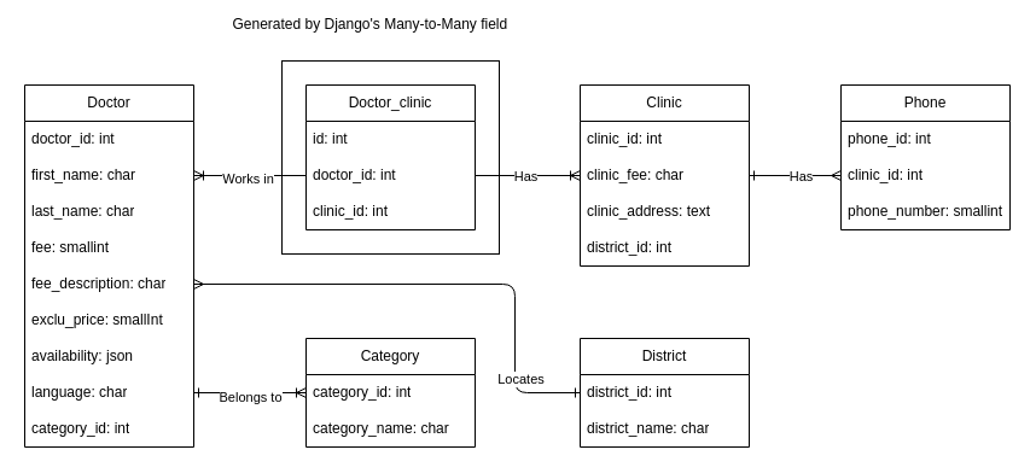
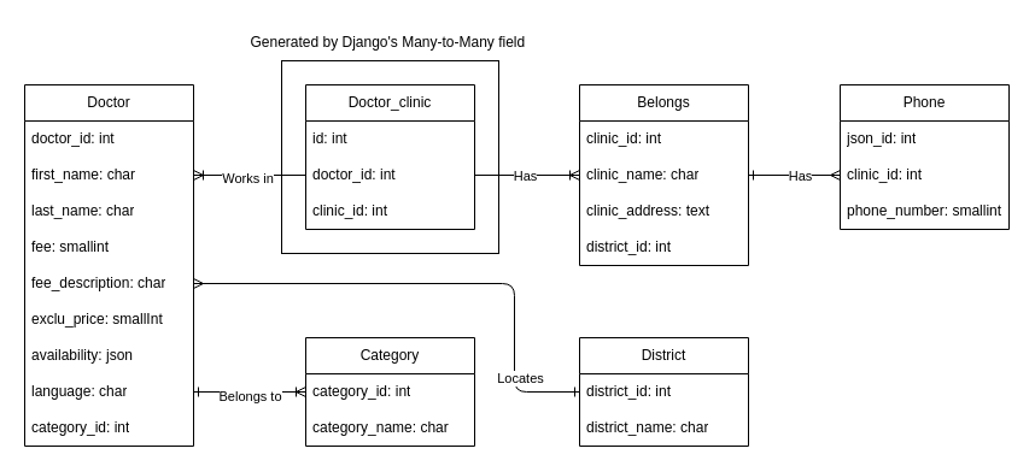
  <mxCell id="0" />
  <mxCell id="1" parent="0" />
  <mxCell id="2" value="Doctor" style="swimlane;fontStyle=0;childLayout=stackLayout;horizontal=1;startSize=30;horizontalStack=0;resizeParent=1;resizeParentMax=0;resizeLast=0;collapsible=1;marginBottom=0;whiteSpace=wrap;html=1;" parent="1" vertex="1"><mxGeometry x="20" y="70" width="140" height="300" as="geometry" /></mxCell>
  <mxCell id="3" value="doctor_id: int" style="text;strokeColor=none;fillColor=none;align=left;verticalAlign=middle;spacingLeft=4;spacingRight=4;overflow=hidden;points=[[0,0.5],[1,0.5]];portConstraint=eastwest;rotatable=0;whiteSpace=wrap;html=1;" parent="2" vertex="1"><mxGeometry y="30" width="140" height="30" as="geometry" /></mxCell>
  <mxCell id="4" value="first_name: char" style="text;strokeColor=none;fillColor=none;align=left;verticalAlign=middle;spacingLeft=4;spacingRight=4;overflow=hidden;points=[[0,0.5],[1,0.5]];portConstraint=eastwest;rotatable=0;whiteSpace=wrap;html=1;" parent="2" vertex="1"><mxGeometry y="60" width="140" height="30" as="geometry" /></mxCell>
  <mxCell id="5" value="last_name: char" style="text;strokeColor=none;fillColor=none;align=left;verticalAlign=middle;spacingLeft=4;spacingRight=4;overflow=hidden;points=[[0,0.5],[1,0.5]];portConstraint=eastwest;rotatable=0;whiteSpace=wrap;html=1;" parent="2" vertex="1"><mxGeometry y="90" width="140" height="30" as="geometry" /></mxCell>
  <mxCell id="6" value="fee: smallint" style="text;strokeColor=none;fillColor=none;align=left;verticalAlign=middle;spacingLeft=4;spacingRight=4;overflow=hidden;points=[[0,0.5],[1,0.5]];portConstraint=eastwest;rotatable=0;whiteSpace=wrap;html=1;" parent="2" vertex="1"><mxGeometry y="120" width="140" height="30" as="geometry" /></mxCell>
  <mxCell id="7" value="fee_description: char" style="text;strokeColor=none;fillColor=none;align=left;verticalAlign=middle;spacingLeft=4;spacingRight=4;overflow=hidden;points=[[0,0.5],[1,0.5]];portConstraint=eastwest;rotatable=0;whiteSpace=wrap;html=1;" parent="2" vertex="1"><mxGeometry y="150" width="140" height="30" as="geometry" /></mxCell>
  <mxCell id="8" value="exclu_price: smallInt" style="text;strokeColor=none;fillColor=none;align=left;verticalAlign=middle;spacingLeft=4;spacingRight=4;overflow=hidden;points=[[0,0.5],[1,0.5]];portConstraint=eastwest;rotatable=0;whiteSpace=wrap;html=1;" parent="2" vertex="1"><mxGeometry y="180" width="140" height="30" as="geometry" /></mxCell>
  <mxCell id="9" value="availability: json" style="text;strokeColor=none;fillColor=none;align=left;verticalAlign=middle;spacingLeft=4;spacingRight=4;overflow=hidden;points=[[0,0.5],[1,0.5]];portConstraint=eastwest;rotatable=0;whiteSpace=wrap;html=1;" parent="2" vertex="1"><mxGeometry y="210" width="140" height="30" as="geometry" /></mxCell>
  <mxCell id="10" value="language: char" style="text;strokeColor=none;fillColor=none;align=left;verticalAlign=middle;spacingLeft=4;spacingRight=4;overflow=hidden;points=[[0,0.5],[1,0.5]];portConstraint=eastwest;rotatable=0;whiteSpace=wrap;html=1;" parent="2" vertex="1"><mxGeometry y="240" width="140" height="30" as="geometry" /></mxCell>
  <mxCell id="11" value="category_id: int" style="text;strokeColor=none;fillColor=none;align=left;verticalAlign=middle;spacingLeft=4;spacingRight=4;overflow=hidden;points=[[0,0.5],[1,0.5]];portConstraint=eastwest;rotatable=0;whiteSpace=wrap;html=1;" parent="2" vertex="1"><mxGeometry y="270" width="140" height="30" as="geometry" /></mxCell>
  <mxCell id="12" value="District" style="swimlane;fontStyle=0;childLayout=stackLayout;horizontal=1;startSize=30;horizontalStack=0;resizeParent=1;resizeParentMax=0;resizeLast=0;collapsible=1;marginBottom=0;whiteSpace=wrap;html=1;" parent="1" vertex="1"><mxGeometry x="480" y="280" width="140" height="90" as="geometry" /></mxCell>
  <mxCell id="13" value="district_id: int" style="text;strokeColor=none;fillColor=none;align=left;verticalAlign=middle;spacingLeft=4;spacingRight=4;overflow=hidden;points=[[0,0.5],[1,0.5]];portConstraint=eastwest;rotatable=0;whiteSpace=wrap;html=1;" parent="12" vertex="1"><mxGeometry y="30" width="140" height="30" as="geometry" /></mxCell>
  <mxCell id="14" value="district_name: char" style="text;strokeColor=none;fillColor=none;align=left;verticalAlign=middle;spacingLeft=4;spacingRight=4;overflow=hidden;points=[[0,0.5],[1,0.5]];portConstraint=eastwest;rotatable=0;whiteSpace=wrap;html=1;" parent="12" vertex="1"><mxGeometry y="60" width="140" height="30" as="geometry" /></mxCell>
  <mxCell id="15" value="Category" style="swimlane;fontStyle=0;childLayout=stackLayout;horizontal=1;startSize=30;horizontalStack=0;resizeParent=1;resizeParentMax=0;resizeLast=0;collapsible=1;marginBottom=0;whiteSpace=wrap;html=1;" parent="1" vertex="1"><mxGeometry x="253" y="280" width="140" height="90" as="geometry" /></mxCell>
  <mxCell id="16" value="&lt;span style=&quot;text-align: center;&quot;&gt;category&lt;/span&gt;_id: int" style="text;strokeColor=none;fillColor=none;align=left;verticalAlign=middle;spacingLeft=4;spacingRight=4;overflow=hidden;points=[[0,0.5],[1,0.5]];portConstraint=eastwest;rotatable=0;whiteSpace=wrap;html=1;" parent="15" vertex="1"><mxGeometry y="30" width="140" height="30" as="geometry" /></mxCell>
  <mxCell id="17" value="&lt;span style=&quot;text-align: center;&quot;&gt;category&lt;/span&gt;_name: char" style="text;strokeColor=none;fillColor=none;align=left;verticalAlign=middle;spacingLeft=4;spacingRight=4;overflow=hidden;points=[[0,0.5],[1,0.5]];portConstraint=eastwest;rotatable=0;whiteSpace=wrap;html=1;" parent="15" vertex="1"><mxGeometry y="60" width="140" height="30" as="geometry" /></mxCell>
- <mxCell id="18" value="Clinic" style="swimlane;fontStyle=0;childLayout=stackLayout;horizontal=1;startSize=30;horizontalStack=0;resizeParent=1;resizeParentMax=0;resizeLast=0;collapsible=1;marginBottom=0;whiteSpace=wrap;html=1;" parent="1" vertex="1"><mxGeometry x="480" y="70" width="140" height="150" as="geometry" /></mxCell>
+ <mxCell id="18" value="Belongs" style="swimlane;fontStyle=0;childLayout=stackLayout;horizontal=1;startSize=30;horizontalStack=0;resizeParent=1;resizeParentMax=0;resizeLast=0;collapsible=1;marginBottom=0;whiteSpace=wrap;html=1;" parent="1" vertex="1"><mxGeometry x="480" y="70" width="140" height="150" as="geometry" /></mxCell>
  <mxCell id="19" value="clinic_id: int" style="text;strokeColor=none;fillColor=none;align=left;verticalAlign=middle;spacingLeft=4;spacingRight=4;overflow=hidden;points=[[0,0.5],[1,0.5]];portConstraint=eastwest;rotatable=0;whiteSpace=wrap;html=1;" parent="18" vertex="1"><mxGeometry y="30" width="140" height="30" as="geometry" /></mxCell>
- <mxCell id="20" value="clinic_fee: char" style="text;strokeColor=none;fillColor=none;align=left;verticalAlign=middle;spacingLeft=4;spacingRight=4;overflow=hidden;points=[[0,0.5],[1,0.5]];portConstraint=eastwest;rotatable=0;whiteSpace=wrap;html=1;" parent="18" vertex="1"><mxGeometry y="60" width="140" height="30" as="geometry" /></mxCell>
+ <mxCell id="20" value="clinic_name: char" style="text;strokeColor=none;fillColor=none;align=left;verticalAlign=middle;spacingLeft=4;spacingRight=4;overflow=hidden;points=[[0,0.5],[1,0.5]];portConstraint=eastwest;rotatable=0;whiteSpace=wrap;html=1;" parent="18" vertex="1"><mxGeometry y="60" width="140" height="30" as="geometry" /></mxCell>
  <mxCell id="21" value="clinic_address: text" style="text;strokeColor=none;fillColor=none;align=left;verticalAlign=middle;spacingLeft=4;spacingRight=4;overflow=hidden;points=[[0,0.5],[1,0.5]];portConstraint=eastwest;rotatable=0;whiteSpace=wrap;html=1;" parent="18" vertex="1"><mxGeometry y="90" width="140" height="30" as="geometry" /></mxCell>
  <mxCell id="22" value="district_id: int" style="text;strokeColor=none;fillColor=none;align=left;verticalAlign=middle;spacingLeft=4;spacingRight=4;overflow=hidden;points=[[0,0.5],[1,0.5]];portConstraint=eastwest;rotatable=0;whiteSpace=wrap;html=1;" parent="18" vertex="1"><mxGeometry y="120" width="140" height="30" as="geometry" /></mxCell>
  <mxCell id="23" value="Doctor_clinic" style="swimlane;fontStyle=0;childLayout=stackLayout;horizontal=1;startSize=30;horizontalStack=0;resizeParent=1;resizeParentMax=0;resizeLast=0;collapsible=1;marginBottom=0;whiteSpace=wrap;html=1;" parent="1" vertex="1"><mxGeometry x="253" y="70" width="140" height="120" as="geometry" /></mxCell>
  <mxCell id="24" value="id: int" style="text;strokeColor=none;fillColor=none;align=left;verticalAlign=middle;spacingLeft=4;spacingRight=4;overflow=hidden;points=[[0,0.5],[1,0.5]];portConstraint=eastwest;rotatable=0;whiteSpace=wrap;html=1;" parent="23" vertex="1"><mxGeometry y="30" width="140" height="30" as="geometry" /></mxCell>
  <mxCell id="25" value="doctor_id: int" style="text;strokeColor=none;fillColor=none;align=left;verticalAlign=middle;spacingLeft=4;spacingRight=4;overflow=hidden;points=[[0,0.5],[1,0.5]];portConstraint=eastwest;rotatable=0;whiteSpace=wrap;html=1;" parent="23" vertex="1"><mxGeometry y="60" width="140" height="30" as="geometry" /></mxCell>
  <mxCell id="26" value="clinic_id: int" style="text;strokeColor=none;fillColor=none;align=left;verticalAlign=middle;spacingLeft=4;spacingRight=4;overflow=hidden;points=[[0,0.5],[1,0.5]];portConstraint=eastwest;rotatable=0;whiteSpace=wrap;html=1;" parent="23" vertex="1"><mxGeometry y="90" width="140" height="30" as="geometry" /></mxCell>
  <mxCell id="27" style="edgeStyle=orthogonalEdgeStyle;rounded=0;orthogonalLoop=1;jettySize=auto;html=1;exitX=1;exitY=0.5;exitDx=0;exitDy=0;endArrow=ERoneToMany;endFill=0;" parent="1" source="25" target="20" edge="1"><mxGeometry relative="1" as="geometry" /></mxCell>
  <mxCell id="28" value="Has" style="edgeLabel;html=1;align=center;verticalAlign=middle;resizable=0;points=[];" parent="27" vertex="1" connectable="0"><mxGeometry x="-0.066" relative="1" as="geometry"><mxPoint as="offset" /></mxGeometry></mxCell>
  <mxCell id="29" style="edgeStyle=orthogonalEdgeStyle;rounded=1;orthogonalLoop=1;jettySize=auto;html=1;exitX=0;exitY=0.5;exitDx=0;exitDy=0;endArrow=ERoneToMany;endFill=0;" parent="1" source="25" target="4" edge="1"><mxGeometry relative="1" as="geometry" /></mxCell>
  <mxCell id="30" value="Works in" style="edgeLabel;html=1;align=center;verticalAlign=middle;resizable=0;points=[];" parent="29" vertex="1" connectable="0"><mxGeometry x="0.052" y="2" relative="1" as="geometry"><mxPoint as="offset" /></mxGeometry></mxCell>
  <mxCell id="31" style="edgeStyle=orthogonalEdgeStyle;rounded=0;orthogonalLoop=1;jettySize=auto;html=1;exitX=0;exitY=0.5;exitDx=0;exitDy=0;entryX=1;entryY=0.5;entryDx=0;entryDy=0;endArrow=ERone;endFill=0;startArrow=ERoneToMany;startFill=0;" parent="1" source="16" target="10" edge="1"><mxGeometry relative="1" as="geometry"><mxPoint x="166" y="275" as="targetPoint" /></mxGeometry></mxCell>
  <mxCell id="32" value="Belongs to" style="edgeLabel;html=1;align=center;verticalAlign=middle;resizable=0;points=[];" parent="31" vertex="1" connectable="0"><mxGeometry x="0.011" y="3" relative="1" as="geometry"><mxPoint as="offset" /></mxGeometry></mxCell>
  <mxCell id="33" value="" style="rounded=0;whiteSpace=wrap;html=1;fillColor=none;" parent="1" vertex="1"><mxGeometry x="233" y="50" width="180" height="160" as="geometry" /></mxCell>
- <mxCell id="34" value="Generated by Django's Many-to-Many field&amp;nbsp;" style="text;html=1;strokeColor=none;fillColor=none;align=center;verticalAlign=middle;whiteSpace=wrap;rounded=0;" parent="1" vertex="1"><mxGeometry x="178" y="5" width="260" height="30" as="geometry" /></mxCell>
+ <mxCell id="34" value="Generated by Django's Many-to-Many field&amp;nbsp;" style="text;html=1;strokeColor=none;fillColor=none;align=center;verticalAlign=middle;whiteSpace=wrap;rounded=0;" parent="1" vertex="1"><mxGeometry x="193" y="20" width="260" height="30" as="geometry" /></mxCell>
  <mxCell id="35" value="Phone" style="swimlane;fontStyle=0;childLayout=stackLayout;horizontal=1;startSize=30;horizontalStack=0;resizeParent=1;resizeParentMax=0;resizeLast=0;collapsible=1;marginBottom=0;whiteSpace=wrap;html=1;" parent="1" vertex="1"><mxGeometry x="696" y="70" width="140" height="120" as="geometry" /></mxCell>
- <mxCell id="36" value="phone_id: int" style="text;strokeColor=none;fillColor=none;align=left;verticalAlign=middle;spacingLeft=4;spacingRight=4;overflow=hidden;points=[[0,0.5],[1,0.5]];portConstraint=eastwest;rotatable=0;whiteSpace=wrap;html=1;" parent="35" vertex="1"><mxGeometry y="30" width="140" height="30" as="geometry" /></mxCell>
+ <mxCell id="36" value="json_id: int" style="text;strokeColor=none;fillColor=none;align=left;verticalAlign=middle;spacingLeft=4;spacingRight=4;overflow=hidden;points=[[0,0.5],[1,0.5]];portConstraint=eastwest;rotatable=0;whiteSpace=wrap;html=1;" parent="35" vertex="1"><mxGeometry y="30" width="140" height="30" as="geometry" /></mxCell>
  <mxCell id="37" value="clinic_id: int" style="text;strokeColor=none;fillColor=none;align=left;verticalAlign=middle;spacingLeft=4;spacingRight=4;overflow=hidden;points=[[0,0.5],[1,0.5]];portConstraint=eastwest;rotatable=0;whiteSpace=wrap;html=1;" parent="35" vertex="1"><mxGeometry y="60" width="140" height="30" as="geometry" /></mxCell>
  <mxCell id="38" value="phone_number: smallint" style="text;strokeColor=none;fillColor=none;align=left;verticalAlign=middle;spacingLeft=4;spacingRight=4;overflow=hidden;points=[[0,0.5],[1,0.5]];portConstraint=eastwest;rotatable=0;whiteSpace=wrap;html=1;" parent="35" vertex="1"><mxGeometry y="90" width="140" height="30" as="geometry" /></mxCell>
  <mxCell id="39" value="" style="edgeStyle=orthogonalEdgeStyle;rounded=1;orthogonalLoop=1;jettySize=auto;html=1;shadow=0;startArrow=ERmany;startFill=0;endArrow=ERone;endFill=0;entryX=1;entryY=0.5;entryDx=0;entryDy=0;" parent="1" source="37" target="20" edge="1"><mxGeometry relative="1" as="geometry"><mxPoint x="626" y="145" as="targetPoint" /></mxGeometry></mxCell>
  <mxCell id="40" value="Has" style="edgeLabel;html=1;align=center;verticalAlign=middle;resizable=0;points=[];" parent="39" vertex="1" connectable="0"><mxGeometry x="-0.11" relative="1" as="geometry"><mxPoint as="offset" /></mxGeometry></mxCell>
  <mxCell id="41" style="edgeStyle=orthogonalEdgeStyle;rounded=1;orthogonalLoop=1;jettySize=auto;html=1;entryX=0;entryY=0.5;entryDx=0;entryDy=0;shadow=0;startArrow=ERmany;startFill=0;endArrow=ERone;endFill=0;exitX=1;exitY=0.5;exitDx=0;exitDy=0;" parent="1" source="7" target="13" edge="1"><mxGeometry relative="1" as="geometry"><mxPoint x="560" y="230" as="sourcePoint" /><mxPoint x="560" y="290" as="targetPoint" /><Array as="points"><mxPoint x="426" y="235" /><mxPoint x="426" y="325" /></Array></mxGeometry></mxCell>
  <mxCell id="42" value="Locates" style="edgeLabel;html=1;align=center;verticalAlign=middle;resizable=0;points=[];" parent="41" vertex="1" connectable="0"><mxGeometry x="0.678" y="4" relative="1" as="geometry"><mxPoint as="offset" /></mxGeometry></mxCell>
